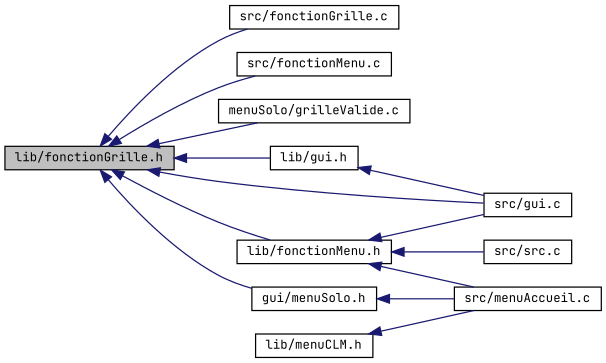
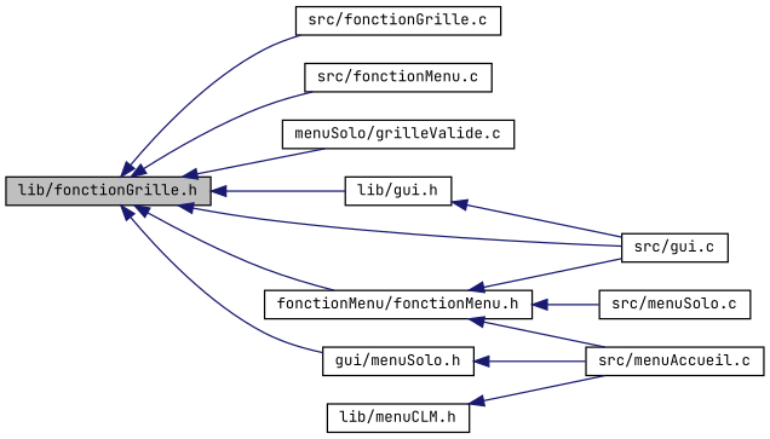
  digraph {
    fontname="JetBrains Mono"
    rankdir=LR
    node [color=black fillcolor=white fontname="JetBrains Mono" fontsize=10 shape=record style=filled]
    edge [color=midnightblue dir=back fontname="JetBrains Mono" fontsize=10 labelfontname=Helvetica labelfontsize=10 style=solid]
    n1 [fillcolor=grey75 fontcolor=black height=0.2 label="lib/fonctionGrille.h" width=0.4]
    n2 [height=0.2 label="src/fonctionGrille.c" width=0.4]
    n3 [height=0.2 label="src/fonctionMenu.c" width=0.4]
    n4 [height=0.2 label="menuSolo/grilleValide.c" width=0.4]
    n5 [height=0.2 label="lib/gui.h" width=0.4]
    n6 [height=0.2 label="src/gui.c" width=0.4]
-   n7 [height=0.2 label="lib/fonctionMenu.h" width=0.4]
+   n7 [height=0.2 label="fonctionMenu/fonctionMenu.h" width=0.4]
    n8 [height=0.2 label="gui/menuSolo.h" width=0.4]
    n9 [height=0.2 label="src/menuAccueil.c" width=0.4]
-   n10 [height=0.2 label="src/src.c" width=0.4]
+   n10 [height=0.2 label="src/menuSolo.c" width=0.4]
    n11 [height=0.2 label="lib/menuCLM.h" width=0.4]
    n1 -> n2
    n1 -> n3
    n1 -> n4
    n1 -> n5
    n1 -> n6
    n1 -> n7
    n1 -> n8
    n5 -> n6
    n7 -> n6
    n7 -> n9
    n7 -> n10
    n8 -> n9
    n11 -> n9
  }
